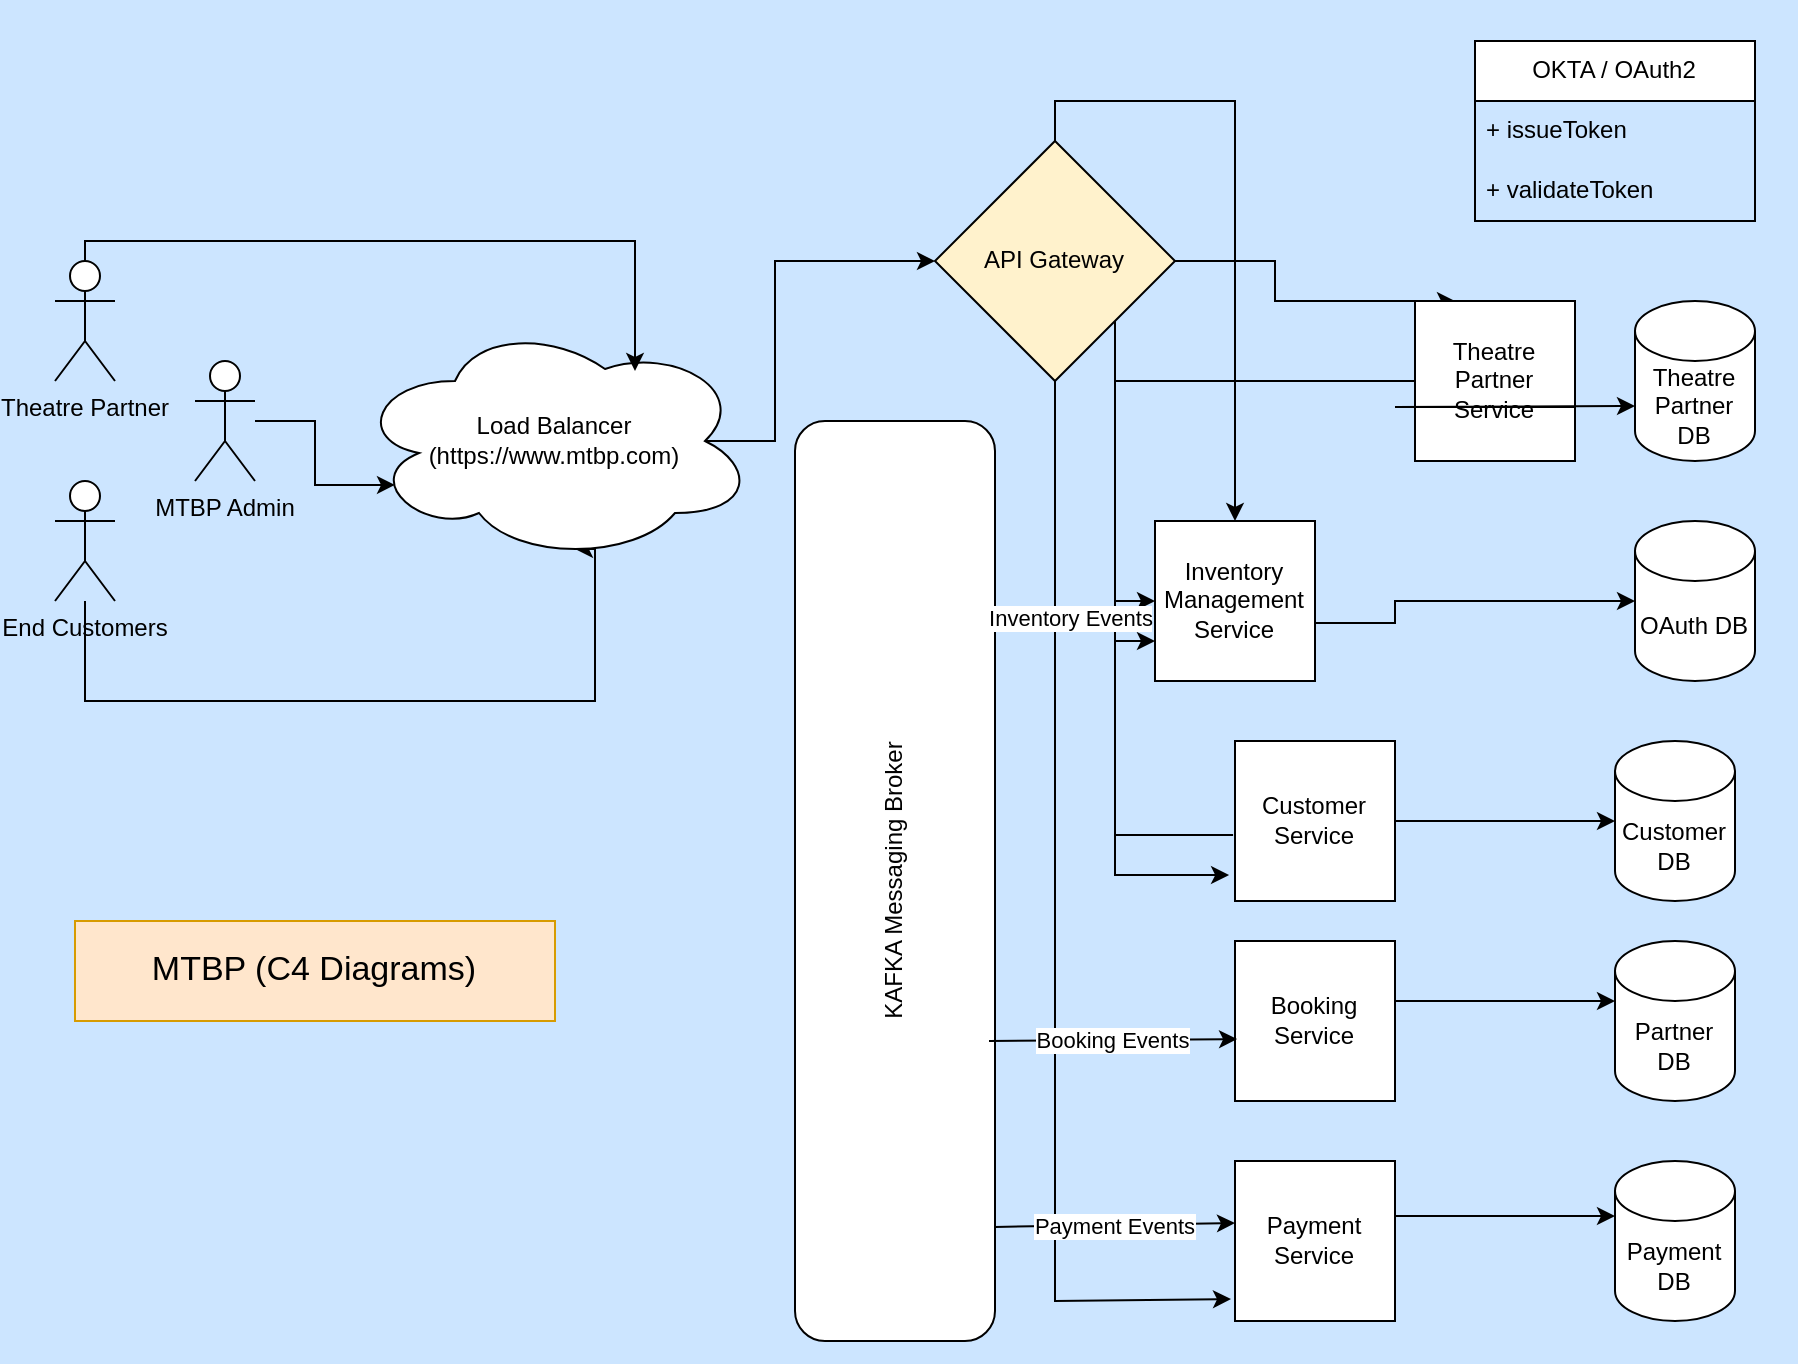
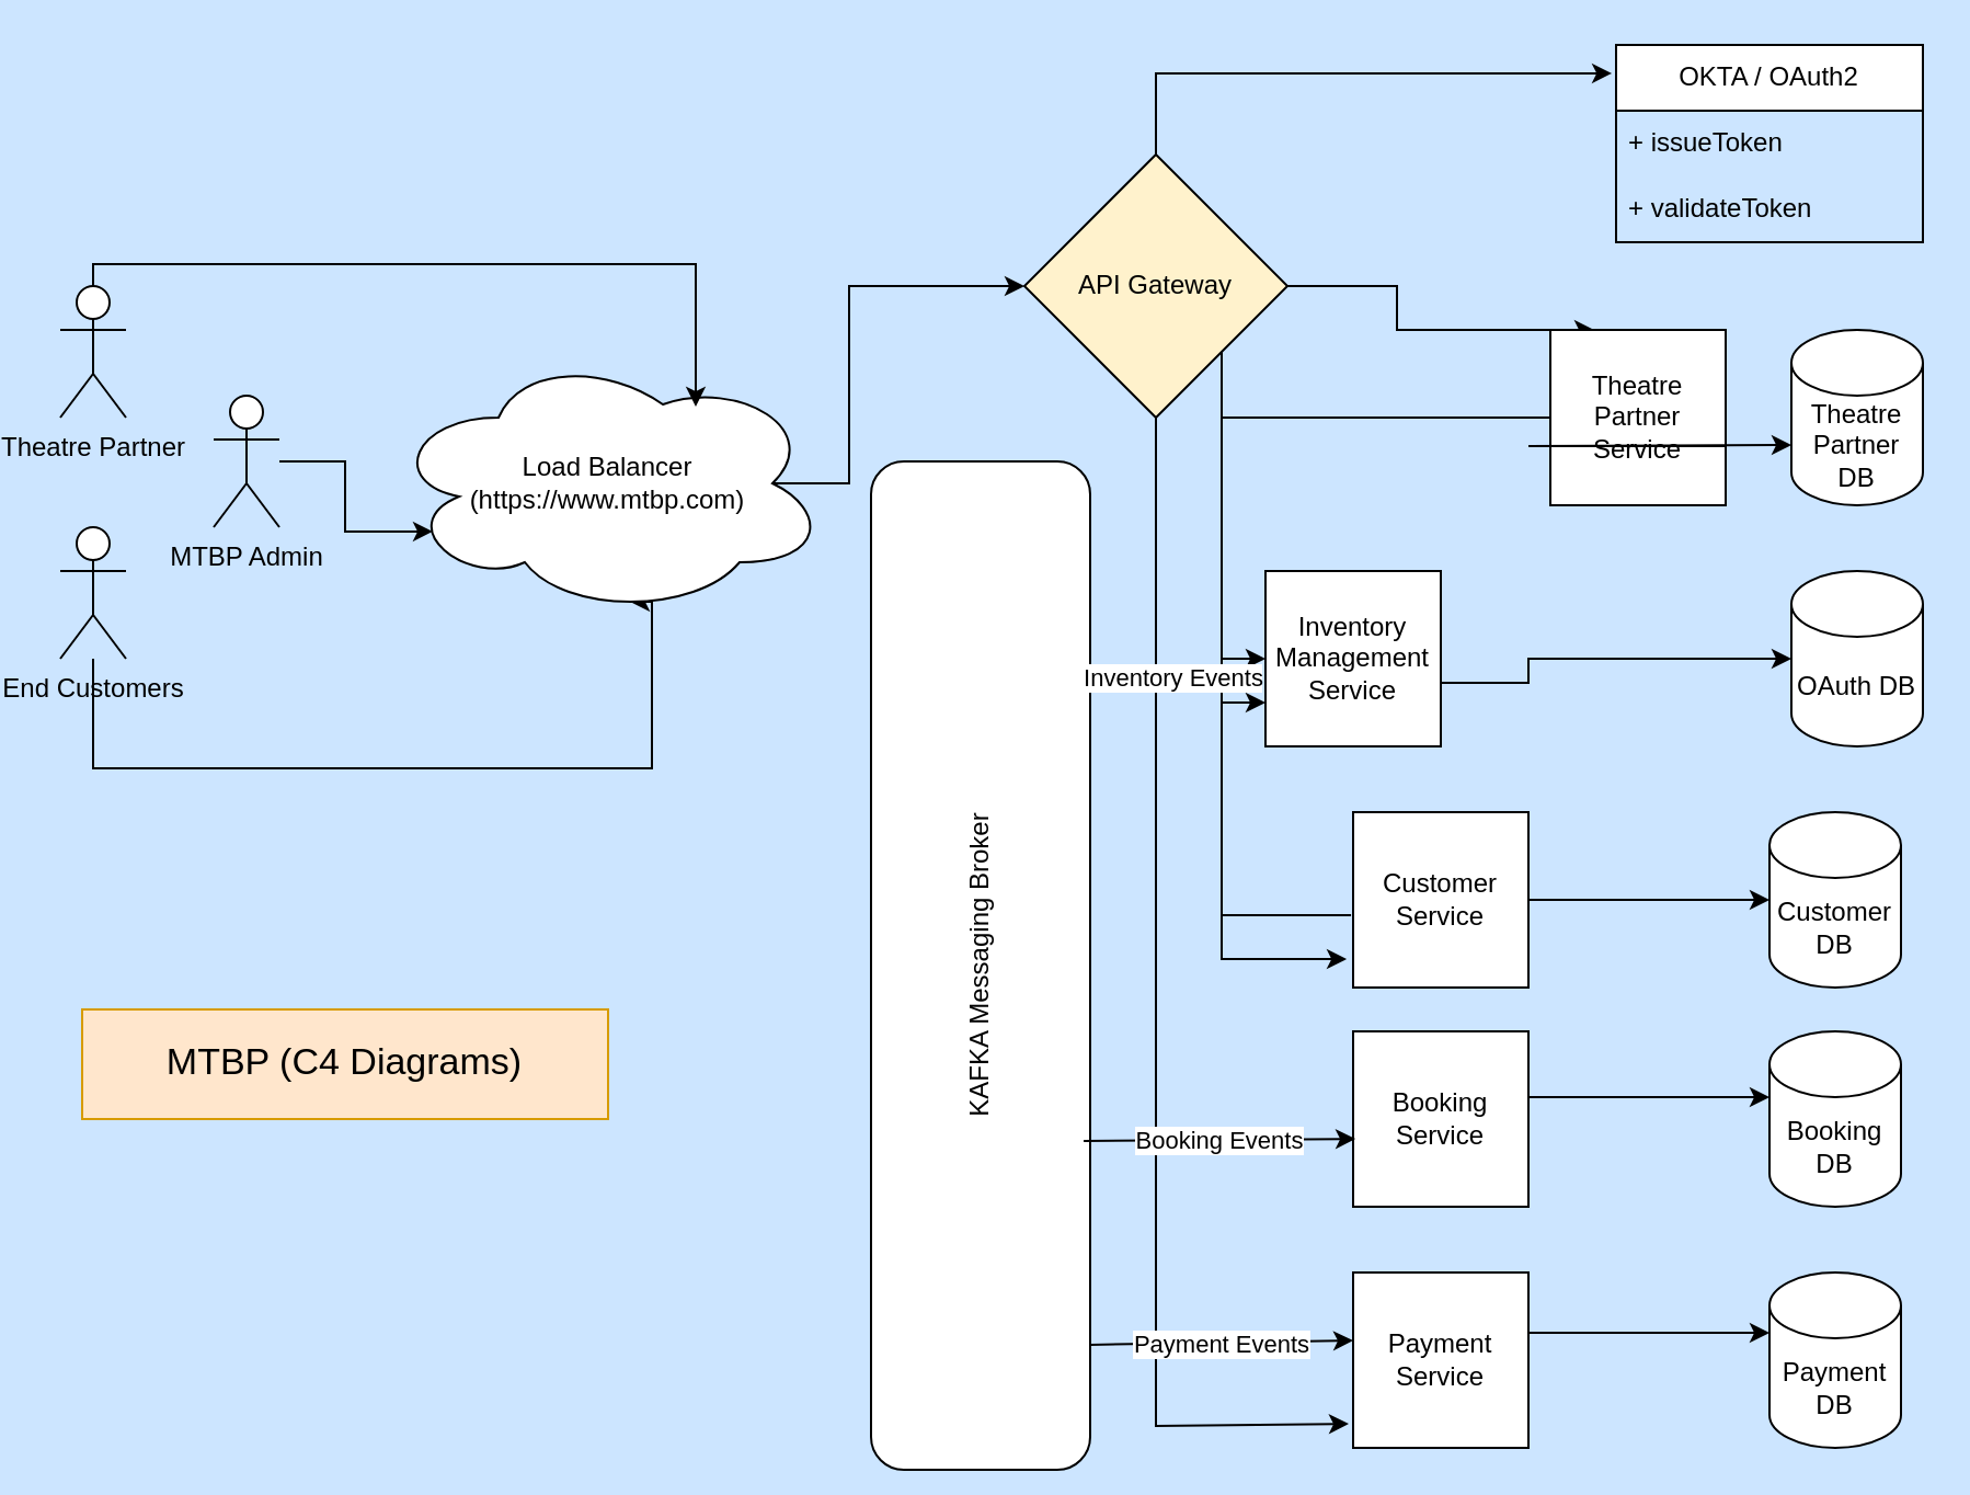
  <mxCell id="0" />
  <mxCell id="1" parent="0" />
  <mxCell id="2" value="Theatre Partner" style="shape=umlActor;verticalLabelPosition=bottom;verticalAlign=top;html=1;outlineConnect=0;" parent="1" vertex="1"><mxGeometry x="20" y="130" width="30" height="60" as="geometry" /></mxCell>
  <mxCell id="3" style="edgeStyle=orthogonalEdgeStyle;rounded=0;orthogonalLoop=1;jettySize=auto;html=1;entryX=0.55;entryY=0.95;entryDx=0;entryDy=0;entryPerimeter=0;" parent="1" source="4" target="8" edge="1"><mxGeometry relative="1" as="geometry"><mxPoint x="260" y="300" as="targetPoint" /><Array as="points"><mxPoint x="35" y="350" /><mxPoint x="290" y="350" /></Array></mxGeometry></mxCell>
  <mxCell id="4" value="End Customers" style="shape=umlActor;verticalLabelPosition=bottom;verticalAlign=top;html=1;outlineConnect=0;" parent="1" vertex="1"><mxGeometry x="20" y="240" width="30" height="60" as="geometry" /></mxCell>
  <mxCell id="5" style="edgeStyle=orthogonalEdgeStyle;rounded=0;orthogonalLoop=1;jettySize=auto;html=1;entryX=0.1;entryY=0.683;entryDx=0;entryDy=0;entryPerimeter=0;" parent="1" source="6" target="8" edge="1"><mxGeometry relative="1" as="geometry"><Array as="points"><mxPoint x="150" y="210" /><mxPoint x="150" y="242" /></Array></mxGeometry></mxCell>
  <mxCell id="6" value="MTBP Admin" style="shape=umlActor;verticalLabelPosition=bottom;verticalAlign=top;html=1;outlineConnect=0;" parent="1" vertex="1"><mxGeometry x="90" y="180" width="30" height="60" as="geometry" /></mxCell>
  <mxCell id="7" value="" style="edgeStyle=orthogonalEdgeStyle;rounded=0;orthogonalLoop=1;jettySize=auto;html=1;exitX=0.875;exitY=0.5;exitDx=0;exitDy=0;exitPerimeter=0;entryX=0;entryY=0.5;entryDx=0;entryDy=0;" parent="1" source="8" target="12" edge="1"><mxGeometry relative="1" as="geometry"><Array as="points"><mxPoint x="380" y="220" /><mxPoint x="380" y="130" /></Array></mxGeometry></mxCell>
  <mxCell id="8" value="Load Balancer&lt;br&gt;(https://www.mtbp.com)" style="ellipse;shape=cloud;whiteSpace=wrap;html=1;" parent="1" vertex="1"><mxGeometry x="170" y="160" width="200" height="120" as="geometry" /></mxCell>
  <mxCell id="9" style="edgeStyle=orthogonalEdgeStyle;rounded=0;orthogonalLoop=1;jettySize=auto;html=1;entryX=0.25;entryY=0;entryDx=0;entryDy=0;exitX=1;exitY=0.5;exitDx=0;exitDy=0;" parent="1" source="12" target="15" edge="1"><mxGeometry relative="1" as="geometry"><Array as="points"><mxPoint x="630" y="130" /></Array></mxGeometry></mxCell>
  <mxCell id="10" style="edgeStyle=orthogonalEdgeStyle;rounded=0;orthogonalLoop=1;jettySize=auto;html=1;exitX=0.5;exitY=1;exitDx=0;exitDy=0;entryX=-0.025;entryY=0.863;entryDx=0;entryDy=0;entryPerimeter=0;" edge="1" parent="1" source="12" target="21"><mxGeometry relative="1" as="geometry"><mxPoint x="590" y="650" as="targetPoint" /><Array as="points"><mxPoint x="520" y="650" /></Array></mxGeometry></mxCell>
  <mxCell id="11" style="edgeStyle=orthogonalEdgeStyle;rounded=0;orthogonalLoop=1;jettySize=auto;html=1;exitX=1;exitY=1;exitDx=0;exitDy=0;entryX=-0.037;entryY=0.838;entryDx=0;entryDy=0;entryPerimeter=0;" edge="1" parent="1" source="12" target="18"><mxGeometry relative="1" as="geometry"><mxPoint x="590" y="450" as="targetPoint" /><Array as="points"><mxPoint x="550" y="437" /></Array></mxGeometry></mxCell>
  <mxCell id="12" value="API Gateway" style="rhombus;whiteSpace=wrap;html=1;fillColor=#fff2cc;" parent="1" vertex="1"><mxGeometry x="460" y="70" width="120" height="120" as="geometry" /></mxCell>
  <mxCell id="13" style="edgeStyle=orthogonalEdgeStyle;rounded=0;orthogonalLoop=1;jettySize=auto;html=1;entryX=0.7;entryY=0.208;entryDx=0;entryDy=0;entryPerimeter=0;" parent="1" source="2" target="8" edge="1"><mxGeometry relative="1" as="geometry"><mxPoint x="290" y="150" as="targetPoint" /><Array as="points"><mxPoint x="35" y="120" /><mxPoint x="310" y="120" /></Array></mxGeometry></mxCell>
  <mxCell id="14" style="edgeStyle=orthogonalEdgeStyle;rounded=0;orthogonalLoop=1;jettySize=auto;html=1;entryX=0;entryY=0.5;entryDx=0;entryDy=0;exitX=0;exitY=0.5;exitDx=0;exitDy=0;" parent="1" source="15" target="19" edge="1"><mxGeometry relative="1" as="geometry"><mxPoint x="600" y="310" as="targetPoint" /></mxGeometry></mxCell>
  <mxCell id="15" value="Theatre Partner Service" style="whiteSpace=wrap;html=1;aspect=fixed;" parent="1" vertex="1"><mxGeometry x="700" y="150" width="80" height="80" as="geometry" /></mxCell>
  <mxCell id="16" value="" style="edgeStyle=orthogonalEdgeStyle;rounded=0;orthogonalLoop=1;jettySize=auto;html=1;" parent="1" source="18" target="23" edge="1"><mxGeometry relative="1" as="geometry" /></mxCell>
  <mxCell id="17" style="edgeStyle=orthogonalEdgeStyle;rounded=0;orthogonalLoop=1;jettySize=auto;html=1;entryX=0;entryY=0.75;entryDx=0;entryDy=0;exitX=-0.012;exitY=0.588;exitDx=0;exitDy=0;exitPerimeter=0;" parent="1" source="18" target="19" edge="1"><mxGeometry relative="1" as="geometry" /></mxCell>
  <mxCell id="18" value="Customer Service" style="whiteSpace=wrap;html=1;aspect=fixed;" parent="1" vertex="1"><mxGeometry x="610" y="370" width="80" height="80" as="geometry" /></mxCell>
  <mxCell id="19" value="Inventory Management Service" style="whiteSpace=wrap;html=1;aspect=fixed;" parent="1" vertex="1"><mxGeometry x="570" y="260" width="80" height="80" as="geometry" /></mxCell>
  <mxCell id="20" value="Booking Service" style="whiteSpace=wrap;html=1;aspect=fixed;" parent="1" vertex="1"><mxGeometry x="610" y="470" width="80" height="80" as="geometry" /></mxCell>
  <mxCell id="21" value="Payment Service" style="whiteSpace=wrap;html=1;aspect=fixed;" parent="1" vertex="1"><mxGeometry x="610" y="580" width="80" height="80" as="geometry" /></mxCell>
  <mxCell id="22" value="Theatre Partner DB" style="shape=cylinder3;whiteSpace=wrap;html=1;boundedLbl=1;backgroundOutline=1;size=15;" parent="1" vertex="1"><mxGeometry x="810" y="150" width="60" height="80" as="geometry" /></mxCell>
  <mxCell id="23" value="Customer DB" style="shape=cylinder3;whiteSpace=wrap;html=1;boundedLbl=1;backgroundOutline=1;size=15;" parent="1" vertex="1"><mxGeometry x="800" y="370" width="60" height="80" as="geometry" /></mxCell>
  <mxCell id="24" value="OAuth DB" style="shape=cylinder3;whiteSpace=wrap;html=1;boundedLbl=1;backgroundOutline=1;size=15;" parent="1" vertex="1"><mxGeometry x="810" y="260" width="60" height="80" as="geometry" /></mxCell>
- <mxCell id="25" value="Partner DB" style="shape=cylinder3;whiteSpace=wrap;html=1;boundedLbl=1;backgroundOutline=1;size=15;" parent="1" vertex="1"><mxGeometry x="800" y="470" width="60" height="80" as="geometry" /></mxCell>
+ <mxCell id="25" value="Booking DB" style="shape=cylinder3;whiteSpace=wrap;html=1;boundedLbl=1;backgroundOutline=1;size=15;" parent="1" vertex="1"><mxGeometry x="800" y="470" width="60" height="80" as="geometry" /></mxCell>
  <mxCell id="26" value="Payment DB" style="shape=cylinder3;whiteSpace=wrap;html=1;boundedLbl=1;backgroundOutline=1;size=15;" parent="1" vertex="1"><mxGeometry x="800" y="580" width="60" height="80" as="geometry" /></mxCell>
  <mxCell id="27" style="edgeStyle=orthogonalEdgeStyle;rounded=0;orthogonalLoop=1;jettySize=auto;html=1;exitX=1;exitY=0.638;exitDx=0;exitDy=0;exitPerimeter=0;entryX=0;entryY=0.5;entryDx=0;entryDy=0;entryPerimeter=0;" parent="1" source="19" target="24" edge="1"><mxGeometry relative="1" as="geometry"><mxPoint x="810" y="310" as="targetPoint" /><Array as="points"><mxPoint x="690" y="300" /></Array></mxGeometry></mxCell>
  <mxCell id="28" style="edgeStyle=orthogonalEdgeStyle;rounded=0;orthogonalLoop=1;jettySize=auto;html=1;" parent="1" source="20" edge="1"><mxGeometry relative="1" as="geometry"><mxPoint x="800" y="500" as="targetPoint" /><Array as="points"><mxPoint x="800" y="500" /></Array></mxGeometry></mxCell>
  <mxCell id="29" style="edgeStyle=orthogonalEdgeStyle;rounded=0;orthogonalLoop=1;jettySize=auto;html=1;entryX=0;entryY=0;entryDx=0;entryDy=27.5;entryPerimeter=0;" parent="1" source="21" target="26" edge="1"><mxGeometry relative="1" as="geometry"><Array as="points"><mxPoint x="745" y="608" /></Array></mxGeometry></mxCell>
  <mxCell id="30" value="KAFKA Messaging Broker" style="rounded=1;whiteSpace=wrap;html=1;rotation=-90;" parent="1" vertex="1"><mxGeometry x="210" y="390" width="460" height="100" as="geometry" /></mxCell>
  <mxCell id="31" value="" style="edgeStyle=orthogonalEdgeStyle;rounded=0;orthogonalLoop=1;jettySize=auto;html=1;exitX=1;exitY=0.625;exitDx=0;exitDy=0;exitPerimeter=0;entryX=0;entryY=0;entryDx=0;entryDy=52.5;entryPerimeter=0;" parent="1" source="15" target="22" edge="1"><mxGeometry relative="1" as="geometry"><mxPoint x="690" y="200" as="sourcePoint" /><mxPoint x="800" y="200" as="targetPoint" /><Array as="points"><mxPoint x="690" y="203" /><mxPoint x="745" y="203" /></Array></mxGeometry></mxCell>
  <mxCell id="32" value="" style="endArrow=classic;html=1;rounded=0;exitX=0.326;exitY=0.97;exitDx=0;exitDy=0;exitPerimeter=0;entryX=0.013;entryY=0.613;entryDx=0;entryDy=0;entryPerimeter=0;" edge="1" parent="1" source="30" target="20"><mxGeometry relative="1" as="geometry"><mxPoint x="510" y="520" as="sourcePoint" /><mxPoint x="610" y="520" as="targetPoint" /></mxGeometry></mxCell>
  <mxCell id="33" value="Booking Events" style="edgeLabel;resizable=0;html=1;;align=center;verticalAlign=middle;" connectable="0" vertex="1" parent="32"><mxGeometry relative="1" as="geometry" /></mxCell>
  <mxCell id="34" value="" style="endArrow=classic;html=1;rounded=0;entryX=0;entryY=0.388;entryDx=0;entryDy=0;entryPerimeter=0;exitX=0.124;exitY=1;exitDx=0;exitDy=0;exitPerimeter=0;" edge="1" parent="1" source="30" target="21"><mxGeometry relative="1" as="geometry"><mxPoint x="500" y="610" as="sourcePoint" /><mxPoint x="600" y="610" as="targetPoint" /></mxGeometry></mxCell>
  <mxCell id="35" value="Payment Events" style="edgeLabel;resizable=0;html=1;;align=center;verticalAlign=middle;" connectable="0" vertex="1" parent="34"><mxGeometry relative="1" as="geometry" /></mxCell>
  <mxCell id="36" value="OKTA / OAuth2" style="swimlane;fontStyle=0;childLayout=stackLayout;horizontal=1;startSize=30;horizontalStack=0;resizeParent=1;resizeParentMax=0;resizeLast=0;collapsible=1;marginBottom=0;whiteSpace=wrap;html=1;" vertex="1" parent="1"><mxGeometry x="730" y="20" width="140" height="90" as="geometry"><mxRectangle x="740" y="-70" width="120" height="30" as="alternateBounds" /></mxGeometry></mxCell>
  <mxCell id="37" value="+ issueToken" style="text;strokeColor=none;fillColor=none;align=left;verticalAlign=middle;spacingLeft=4;spacingRight=4;overflow=hidden;points=[[0,0.5],[1,0.5]];portConstraint=eastwest;rotatable=0;whiteSpace=wrap;html=1;" vertex="1" parent="36"><mxGeometry y="30" width="140" height="30" as="geometry" /></mxCell>
  <mxCell id="38" value="+ validateToken" style="text;strokeColor=none;fillColor=none;align=left;verticalAlign=middle;spacingLeft=4;spacingRight=4;overflow=hidden;points=[[0,0.5],[1,0.5]];portConstraint=eastwest;rotatable=0;whiteSpace=wrap;html=1;" vertex="1" parent="36"><mxGeometry y="60" width="140" height="30" as="geometry" /></mxCell>
- <mxCell id="39" style="edgeStyle=orthogonalEdgeStyle;rounded=0;orthogonalLoop=1;jettySize=auto;html=1;exitX=0.5;exitY=0;exitDx=0;exitDy=0;" edge="1" parent="1" source="12" target="19"><mxGeometry relative="1" as="geometry" /></mxCell>
+ <mxCell id="39" style="edgeStyle=orthogonalEdgeStyle;rounded=0;orthogonalLoop=1;jettySize=auto;html=1;entryX=-0.014;entryY=0.144;entryDx=0;entryDy=0;entryPerimeter=0;exitX=0.5;exitY=0;exitDx=0;exitDy=0;" edge="1" parent="1" source="12" target="36"><mxGeometry relative="1" as="geometry" /></mxCell>
  <mxCell id="40" value="" style="endArrow=classic;html=1;rounded=0;entryX=0.783;entryY=0.98;entryDx=0;entryDy=0;entryPerimeter=0;exitX=-0.037;exitY=0.588;exitDx=0;exitDy=0;exitPerimeter=0;" edge="1" parent="1" source="19" target="30"><mxGeometry relative="1" as="geometry"><mxPoint x="420" y="350" as="sourcePoint" /><mxPoint x="520" y="350" as="targetPoint" /></mxGeometry></mxCell>
  <mxCell id="41" value="Inventory Events" style="edgeLabel;resizable=0;html=1;;align=center;verticalAlign=middle;" connectable="0" vertex="1" parent="40"><mxGeometry relative="1" as="geometry" /></mxCell>
  <mxCell id="42" value="&lt;font style=&quot;font-size: 17px;&quot;&gt;MTBP (C4 Diagrams)&lt;/font&gt;" style="text;html=1;align=center;verticalAlign=middle;whiteSpace=wrap;rounded=0;fillColor=#ffe6cc;strokeColor=#d79b00;" vertex="1" parent="1"><mxGeometry x="30" y="460" width="240" height="50" as="geometry" /></mxCell>
